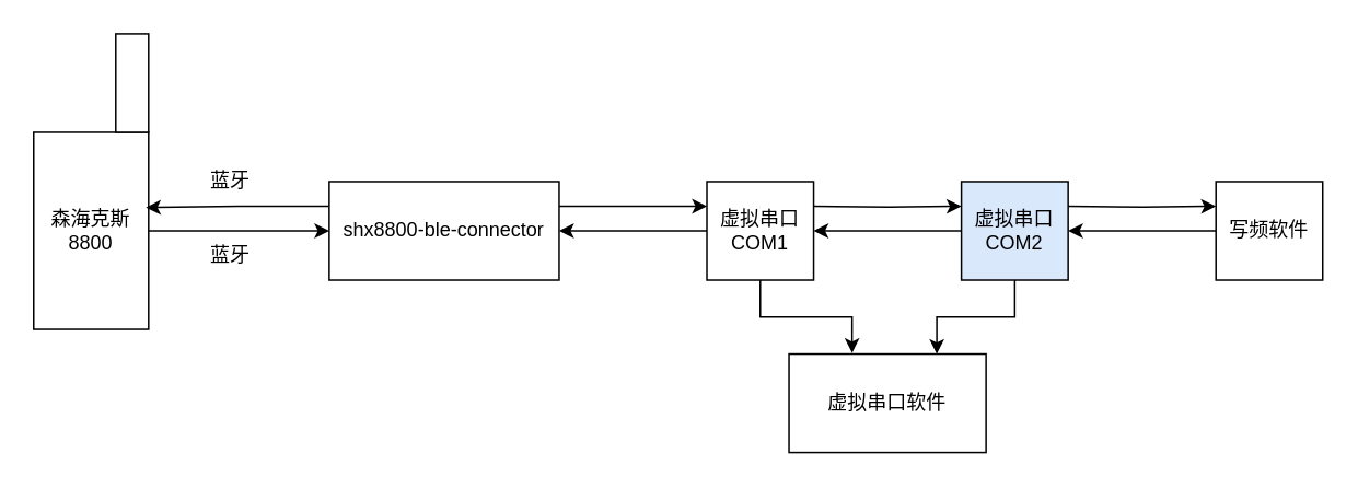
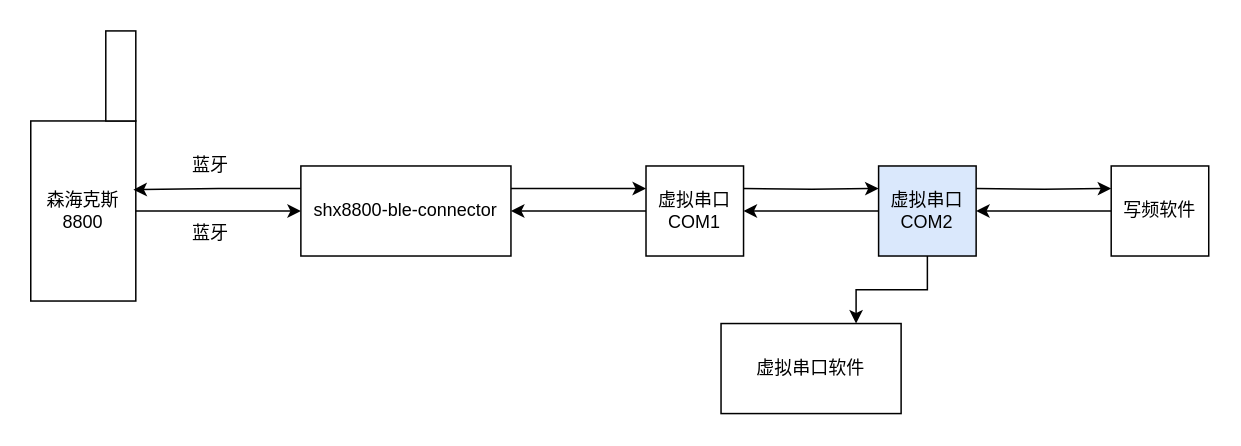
  <mxCell id="0" />
  <mxCell id="1" parent="0" />
  <mxCell id="2" value="" style="group" vertex="1" connectable="0" parent="1"><mxGeometry x="20" y="20" width="70" height="180" as="geometry" /></mxCell>
  <mxCell id="3" value="" style="rounded=0;whiteSpace=wrap;html=1;" vertex="1" parent="2"><mxGeometry y="60" width="70" height="120" as="geometry" /></mxCell>
  <mxCell id="4" value="" style="rounded=0;whiteSpace=wrap;html=1;" vertex="1" parent="2"><mxGeometry x="50" width="20" height="60" as="geometry" /></mxCell>
  <mxCell id="5" value="森海克斯8800" style="text;html=1;strokeColor=none;fillColor=none;align=center;verticalAlign=middle;whiteSpace=wrap;rounded=0;" vertex="1" parent="2"><mxGeometry x="5" y="105" width="60" height="30" as="geometry" /></mxCell>
  <mxCell id="6" value="" style="endArrow=classic;html=1;rounded=0;exitX=1;exitY=0.5;exitDx=0;exitDy=0;" edge="1" parent="1" source="3"><mxGeometry width="50" height="50" relative="1" as="geometry"><mxPoint x="100" y="140" as="sourcePoint" /><mxPoint x="200" y="140" as="targetPoint" /></mxGeometry></mxCell>
  <mxCell id="7" value="蓝牙" style="text;html=1;strokeColor=none;fillColor=none;align=center;verticalAlign=middle;whiteSpace=wrap;rounded=0;" vertex="1" parent="1"><mxGeometry x="110" y="140" width="60" height="30" as="geometry" /></mxCell>
  <mxCell id="8" style="edgeStyle=orthogonalEdgeStyle;rounded=0;orthogonalLoop=1;jettySize=auto;html=1;exitX=0;exitY=0.25;exitDx=0;exitDy=0;entryX=0.977;entryY=0.382;entryDx=0;entryDy=0;entryPerimeter=0;" edge="1" parent="1" source="10" target="3"><mxGeometry relative="1" as="geometry" /></mxCell>
  <mxCell id="9" style="edgeStyle=orthogonalEdgeStyle;rounded=0;orthogonalLoop=1;jettySize=auto;html=1;exitX=1;exitY=0.25;exitDx=0;exitDy=0;entryX=0;entryY=0.25;entryDx=0;entryDy=0;" edge="1" parent="1" source="10" target="14"><mxGeometry relative="1" as="geometry" /></mxCell>
  <mxCell id="10" value="shx8800-ble-connector" style="rounded=0;whiteSpace=wrap;html=1;" vertex="1" parent="1"><mxGeometry x="200" y="110" width="140" height="60" as="geometry" /></mxCell>
  <mxCell id="11" value="蓝牙" style="text;html=1;strokeColor=none;fillColor=none;align=center;verticalAlign=middle;whiteSpace=wrap;rounded=0;" vertex="1" parent="1"><mxGeometry x="110" y="95" width="60" height="30" as="geometry" /></mxCell>
  <mxCell id="12" style="edgeStyle=orthogonalEdgeStyle;rounded=0;orthogonalLoop=1;jettySize=auto;html=1;exitX=0;exitY=0.5;exitDx=0;exitDy=0;entryX=1;entryY=0.5;entryDx=0;entryDy=0;" edge="1" parent="1" source="14" target="10"><mxGeometry relative="1" as="geometry" /></mxCell>
- <mxCell id="13" style="edgeStyle=orthogonalEdgeStyle;rounded=0;orthogonalLoop=1;jettySize=auto;html=1;exitX=0.5;exitY=1;exitDx=0;exitDy=0;entryX=0.32;entryY=-0.01;entryDx=0;entryDy=0;entryPerimeter=0;" edge="1" parent="1" source="14" target="22"><mxGeometry relative="1" as="geometry" /></mxCell>
  <mxCell id="14" value="虚拟串口COM1" style="rounded=0;whiteSpace=wrap;html=1;" vertex="1" parent="1"><mxGeometry x="430" y="110" width="65" height="60" as="geometry" /></mxCell>
  <mxCell id="15" style="edgeStyle=orthogonalEdgeStyle;rounded=0;orthogonalLoop=1;jettySize=auto;html=1;exitX=1;exitY=0.25;exitDx=0;exitDy=0;entryX=0;entryY=0.25;entryDx=0;entryDy=0;" edge="1" parent="1" target="18"><mxGeometry relative="1" as="geometry"><mxPoint x="495" y="125" as="sourcePoint" /></mxGeometry></mxCell>
  <mxCell id="16" style="edgeStyle=orthogonalEdgeStyle;rounded=0;orthogonalLoop=1;jettySize=auto;html=1;exitX=0;exitY=0.5;exitDx=0;exitDy=0;entryX=1;entryY=0.5;entryDx=0;entryDy=0;" edge="1" parent="1" source="18"><mxGeometry relative="1" as="geometry"><mxPoint x="495" y="140" as="targetPoint" /></mxGeometry></mxCell>
  <mxCell id="17" style="edgeStyle=orthogonalEdgeStyle;rounded=0;orthogonalLoop=1;jettySize=auto;html=1;exitX=0.5;exitY=1;exitDx=0;exitDy=0;entryX=0.75;entryY=0;entryDx=0;entryDy=0;" edge="1" parent="1" source="18" target="22"><mxGeometry relative="1" as="geometry" /></mxCell>
  <mxCell id="18" value="虚拟串口COM2" style="rounded=0;whiteSpace=wrap;html=1;fillColor=#dae8fc;" vertex="1" parent="1"><mxGeometry x="585" y="110" width="65" height="60" as="geometry" /></mxCell>
  <mxCell id="19" style="edgeStyle=orthogonalEdgeStyle;rounded=0;orthogonalLoop=1;jettySize=auto;html=1;exitX=1;exitY=0.25;exitDx=0;exitDy=0;entryX=0;entryY=0.25;entryDx=0;entryDy=0;" edge="1" parent="1" target="21"><mxGeometry relative="1" as="geometry"><mxPoint x="650" y="125" as="sourcePoint" /></mxGeometry></mxCell>
  <mxCell id="20" style="edgeStyle=orthogonalEdgeStyle;rounded=0;orthogonalLoop=1;jettySize=auto;html=1;exitX=0;exitY=0.5;exitDx=0;exitDy=0;entryX=1;entryY=0.5;entryDx=0;entryDy=0;" edge="1" parent="1" source="21"><mxGeometry relative="1" as="geometry"><mxPoint x="650" y="140" as="targetPoint" /></mxGeometry></mxCell>
  <mxCell id="21" value="写频软件" style="rounded=0;whiteSpace=wrap;html=1;" vertex="1" parent="1"><mxGeometry x="740" y="110" width="65" height="60" as="geometry" /></mxCell>
  <mxCell id="22" value="虚拟串口软件" style="rounded=0;whiteSpace=wrap;html=1;" vertex="1" parent="1"><mxGeometry x="480" y="215" width="120" height="60" as="geometry" /></mxCell>
